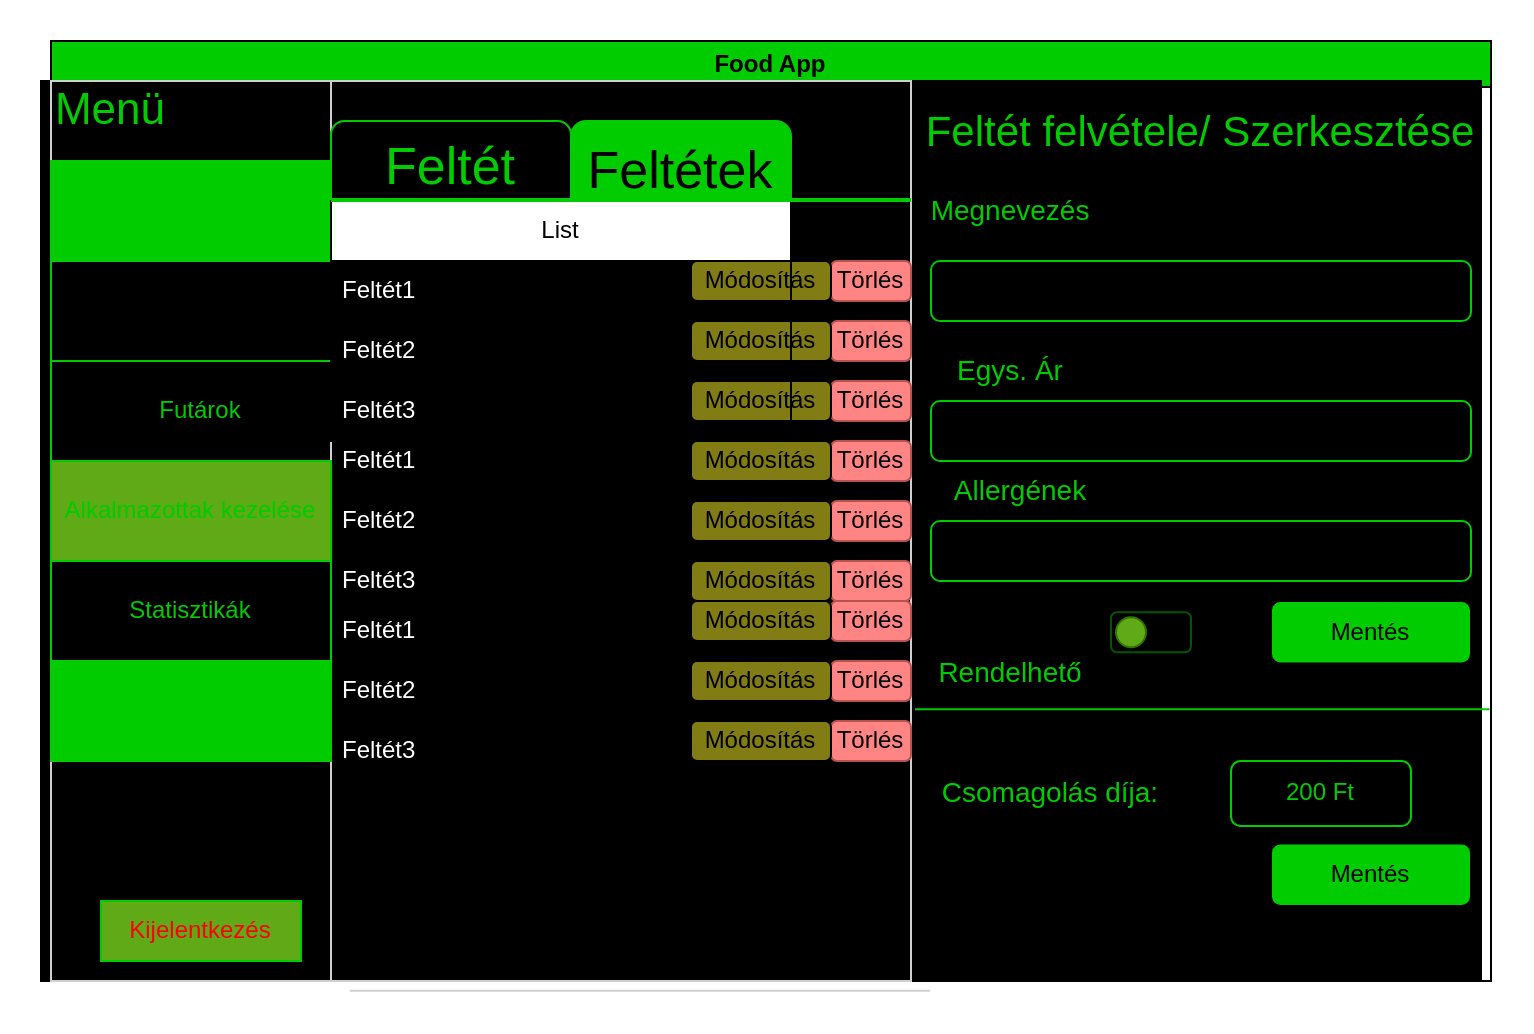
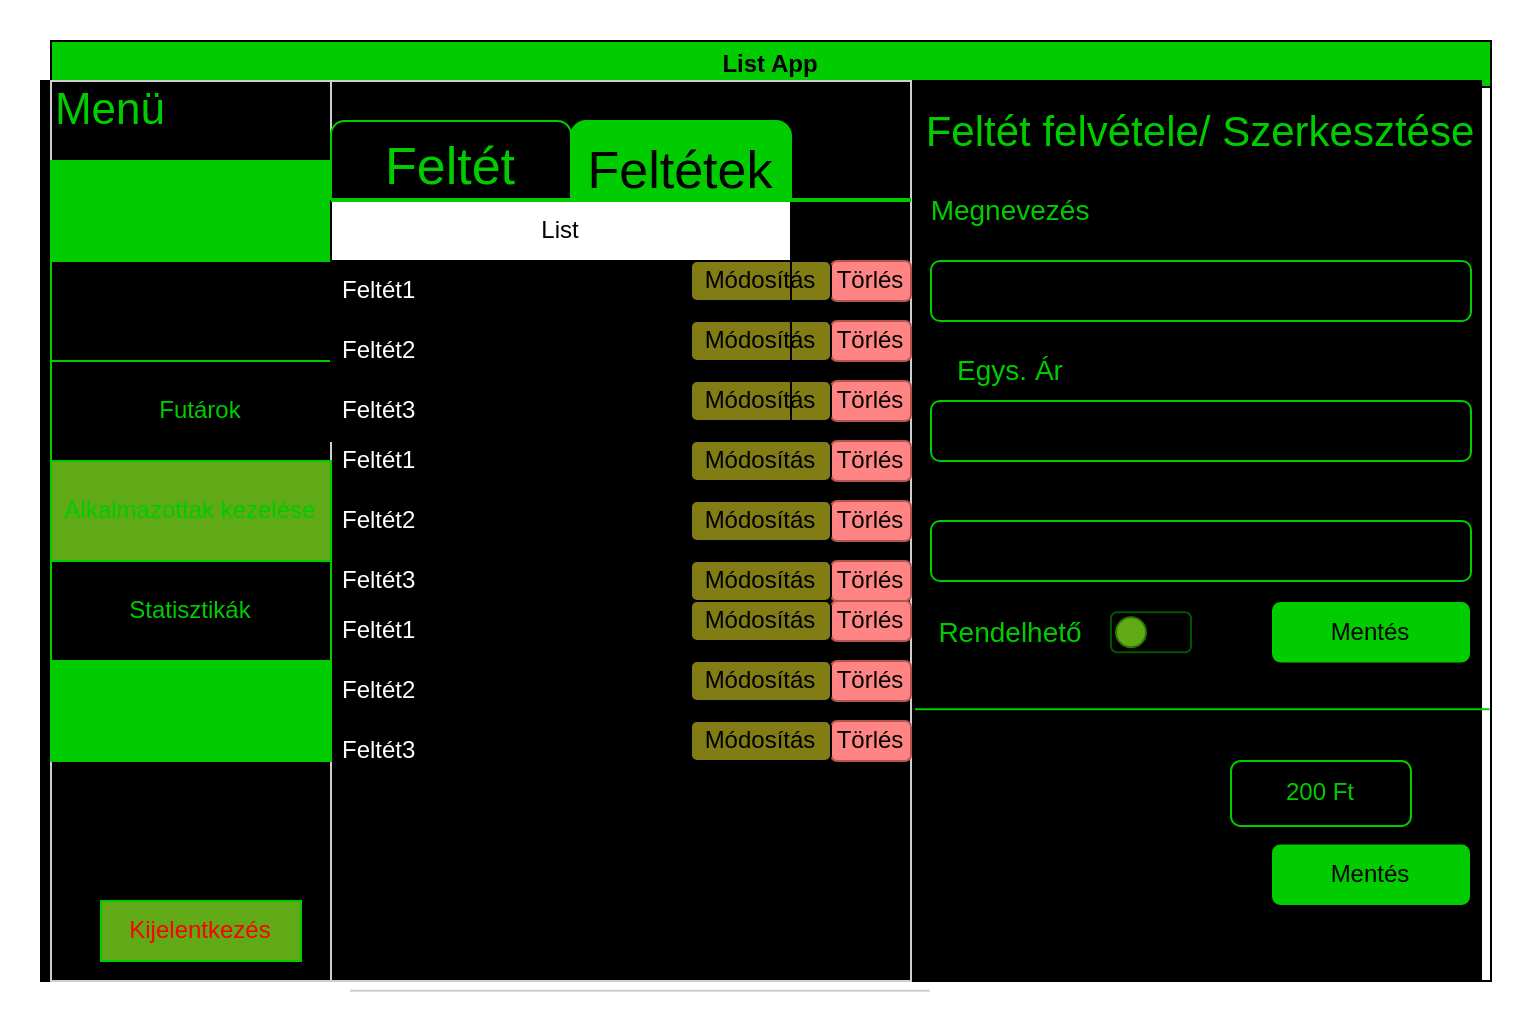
  <mxCell id="0" />
  <mxCell id="1" parent="0" />
- <mxCell id="2" value="Food App" style="swimlane;whiteSpace=wrap;html=1;fillColor=#00CC00;" parent="1" vertex="1"><mxGeometry width="720" height="470" as="geometry" x="25" y="20" /></mxCell>
+ <mxCell id="2" value="List App" style="swimlane;whiteSpace=wrap;html=1;fillColor=#00CC00;" parent="1" vertex="1"><mxGeometry width="720" height="470" as="geometry" x="25" y="20" /></mxCell>
  <mxCell id="3" value="" style="rounded=0;whiteSpace=wrap;html=1;fillColor=#000000;" parent="2" vertex="1"><mxGeometry x="-5" y="20" width="720" height="450" as="geometry" /></mxCell>
- <mxCell id="4" value="&lt;div&gt;&lt;font style=&quot;font-size: 14px;&quot; color=&quot;#00cc00&quot;&gt;Csomagolás díja:&lt;br&gt;&lt;/font&gt;&lt;/div&gt;" style="text;html=1;align=center;verticalAlign=middle;whiteSpace=wrap;rounded=0;" vertex="1" parent="2"><mxGeometry x="440" y="361.25" width="120" height="30" as="geometry" /></mxCell>
  <mxCell id="5" value="&lt;font color=&quot;#00cc00&quot;&gt;200 Ft&lt;/font&gt;" style="rounded=1;whiteSpace=wrap;html=1;fillColor=#000000;strokeColor=#00CC00;" vertex="1" parent="2"><mxGeometry x="590" y="360" width="90" height="32.5" as="geometry" /></mxCell>
  <mxCell id="6" value="&lt;div&gt;Mentés&lt;/div&gt;" style="rounded=1;whiteSpace=wrap;html=1;fillColor=#00CC00;" vertex="1" parent="2"><mxGeometry x="610" y="401.25" width="100" height="31.25" as="geometry" /></mxCell>
  <mxCell id="7" value="" style="rounded=0;whiteSpace=wrap;html=1;fillColor=#000000;strokeColor=#CFCFCF;" parent="1" vertex="1"><mxGeometry y="40" width="150" height="450" as="geometry" x="25" /></mxCell>
  <mxCell id="8" value="&lt;font color=&quot;#00cc00&quot;&gt;Rendelés felvétele&lt;/font&gt;" style="rounded=0;whiteSpace=wrap;html=1;fillColor=#00cc00;strokeColor=#00CC00;" parent="1" vertex="1"><mxGeometry y="80" width="150" height="50" as="geometry" x="25" /></mxCell>
  <mxCell id="9" value="&lt;font style=&quot;font-size: 22px;&quot; color=&quot;#00cc00&quot;&gt;Menü&lt;/font&gt;" style="text;html=1;align=center;verticalAlign=middle;whiteSpace=wrap;rounded=0;" parent="1" vertex="1"><mxGeometry y="40" width="60" height="30" as="geometry" x="25" /></mxCell>
  <mxCell id="10" value="" style="rounded=0;whiteSpace=wrap;html=1;fillColor=#000000;strokeColor=#00CC00;" parent="1" vertex="1"><mxGeometry y="130" width="150" height="50" as="geometry" x="25" /></mxCell>
  <mxCell id="11" value="" style="rounded=0;whiteSpace=wrap;html=1;fillColor=#000000;strokeColor=#00CC00;" parent="1" vertex="1"><mxGeometry y="180" width="150" height="50" as="geometry" x="25" /></mxCell>
  <mxCell id="12" value="&lt;font color=&quot;#ff0000&quot;&gt;Kijelentkezés&lt;/font&gt;" style="rounded=0;whiteSpace=wrap;html=1;fillColor=#60a917;strokeColor=#00CC00;" parent="1" vertex="1"><mxGeometry x="50" y="450" width="100" height="30" as="geometry" /></mxCell>
  <mxCell id="13" value="" style="rounded=0;whiteSpace=wrap;html=1;fillColor=#000000;strokeColor=#CFCFCF;" parent="1" vertex="1"><mxGeometry x="165" y="40" width="290" height="450" as="geometry" /></mxCell>
  <mxCell id="14" style="edgeStyle=orthogonalEdgeStyle;rounded=0;orthogonalLoop=1;jettySize=auto;html=1;exitX=0.75;exitY=1;exitDx=0;exitDy=0;" parent="1" edge="1"><mxGeometry relative="1" as="geometry"><mxPoint x="395" y="290" as="sourcePoint" /><mxPoint x="335" y="290" as="targetPoint" /></mxGeometry></mxCell>
  <mxCell id="15" style="edgeStyle=orthogonalEdgeStyle;rounded=0;orthogonalLoop=1;jettySize=auto;html=1;exitX=0.5;exitY=1;exitDx=0;exitDy=0;" parent="1" edge="1"><mxGeometry relative="1" as="geometry"><mxPoint x="505" y="77.5" as="sourcePoint" /><mxPoint x="505" y="77.5" as="targetPoint" /></mxGeometry></mxCell>
  <mxCell id="16" value="&lt;div&gt;&lt;font color=&quot;#00cc00&quot;&gt;Alkalmazottak kezelése&lt;br&gt;&lt;/font&gt;&lt;/div&gt;" style="rounded=0;whiteSpace=wrap;html=1;fillColor=#60a917;strokeColor=#00CC00;" parent="1" vertex="1"><mxGeometry y="230" width="140" height="50" as="geometry" x="25" /></mxCell>
  <mxCell id="17" value="&lt;div&gt;&lt;font color=&quot;#00cc00&quot;&gt;Statisztikák&lt;br&gt;&lt;/font&gt;&lt;/div&gt;" style="rounded=0;whiteSpace=wrap;html=1;fillColor=#000000;strokeColor=#00CC00;" parent="1" vertex="1"><mxGeometry y="280" width="140" height="50" as="geometry" x="25" /></mxCell>
  <mxCell id="18" value="" style="endArrow=none;html=1;rounded=0;exitX=0;exitY=0.5;exitDx=0;exitDy=0;entryX=1;entryY=0.5;entryDx=0;entryDy=0;strokeColor=#CFCFCF;" parent="1" edge="1"><mxGeometry width="50" height="50" relative="1" as="geometry"><mxPoint x="174.42" y="494.83" as="sourcePoint" /><mxPoint x="464.42" y="494.83" as="targetPoint" /></mxGeometry></mxCell>
  <mxCell id="19" value="&lt;div&gt;&lt;font color=&quot;#00cc00&quot;&gt;Futárok&lt;br&gt;&lt;/font&gt;&lt;/div&gt;" style="rounded=1;whiteSpace=wrap;html=1;fillColor=#000000;" parent="1" vertex="1"><mxGeometry x="35" y="190" width="130" height="30" as="geometry" /></mxCell>
  <mxCell id="20" value="" style="rounded=0;whiteSpace=wrap;html=1;fillColor=#00CC00;strokeColor=#00CC00;" vertex="1" parent="1"><mxGeometry y="330" width="140" height="50" as="geometry" x="25" /></mxCell>
  <mxCell id="21" value="&lt;div&gt;Törlés&lt;/div&gt;" style="rounded=1;whiteSpace=wrap;html=1;fillColor=#FF8585;strokeColor=#b85450;" vertex="1" parent="1"><mxGeometry x="415" y="130" width="40" height="20" as="geometry" /></mxCell>
  <mxCell id="22" value="" style="rounded=1;whiteSpace=wrap;html=1;strokeColor=#00CC00;fillColor=#000000;" vertex="1" parent="1"><mxGeometry x="465" y="130" width="270" height="30" as="geometry" /></mxCell>
  <mxCell id="23" value="&lt;font style=&quot;font-size: 21px;&quot; color=&quot;#00cc00&quot;&gt;Feltét felvétele/ Szerkesztése&lt;/font&gt;" style="text;html=1;align=center;verticalAlign=middle;whiteSpace=wrap;rounded=0;" vertex="1" parent="1"><mxGeometry x="455" y="50" width="290" height="30" as="geometry" /></mxCell>
  <mxCell id="24" value="" style="rounded=1;whiteSpace=wrap;html=1;strokeColor=#00CC00;fillColor=#000000;" vertex="1" parent="1"><mxGeometry x="465" y="200" width="270" height="30" as="geometry" /></mxCell>
  <mxCell id="25" value="&lt;div&gt;&lt;font style=&quot;font-size: 14px;&quot; color=&quot;#00cc00&quot;&gt;Megnevezés&lt;/font&gt;&lt;/div&gt;" style="text;html=1;align=center;verticalAlign=middle;whiteSpace=wrap;rounded=0;" vertex="1" parent="1"><mxGeometry x="465" y="90" width="80" height="30" as="geometry" /></mxCell>
  <mxCell id="26" value="&lt;div&gt;Módosítás&lt;/div&gt;" style="rounded=1;whiteSpace=wrap;html=1;fillColor=#827C14;" vertex="1" parent="1"><mxGeometry x="345" y="130" width="70" height="20" as="geometry" /></mxCell>
  <mxCell id="27" value="&lt;div&gt;Törlés&lt;/div&gt;" style="rounded=1;whiteSpace=wrap;html=1;fillColor=#FF8585;strokeColor=#b85450;" vertex="1" parent="1"><mxGeometry x="415" y="160" width="40" height="20" as="geometry" /></mxCell>
  <mxCell id="28" value="&lt;div&gt;Módosítás&lt;/div&gt;" style="rounded=1;whiteSpace=wrap;html=1;fillColor=#827C14;" vertex="1" parent="1"><mxGeometry x="345" y="160" width="70" height="20" as="geometry" /></mxCell>
  <mxCell id="29" value="&lt;div&gt;Törlés&lt;/div&gt;" style="rounded=1;whiteSpace=wrap;html=1;fillColor=#FF8585;strokeColor=#b85450;" vertex="1" parent="1"><mxGeometry x="415" y="190" width="40" height="20" as="geometry" /></mxCell>
  <mxCell id="30" value="&lt;div&gt;Módosítás&lt;/div&gt;" style="rounded=1;whiteSpace=wrap;html=1;fillColor=#827C14;" vertex="1" parent="1"><mxGeometry x="345" y="190" width="70" height="20" as="geometry" /></mxCell>
  <mxCell id="31" value="&lt;font color=&quot;#ffffff&quot;&gt;Feltét1&lt;/font&gt;" style="text;strokeColor=none;fillColor=none;align=left;verticalAlign=middle;spacingLeft=4;spacingRight=4;overflow=hidden;points=[[0,0.5],[1,0.5]];portConstraint=eastwest;rotatable=0;whiteSpace=wrap;html=1;" vertex="1" parent="1"><mxGeometry x="165" y="215" width="230" height="30" as="geometry" /></mxCell>
  <mxCell id="32" value="&lt;font color=&quot;#ffffff&quot;&gt;Feltét2&lt;/font&gt;" style="text;strokeColor=none;fillColor=none;align=left;verticalAlign=middle;spacingLeft=4;spacingRight=4;overflow=hidden;points=[[0,0.5],[1,0.5]];portConstraint=eastwest;rotatable=0;whiteSpace=wrap;html=1;" vertex="1" parent="1"><mxGeometry x="165" y="245" width="230" height="30" as="geometry" /></mxCell>
  <mxCell id="33" value="&lt;font color=&quot;#ffffff&quot;&gt;Feltét3&lt;/font&gt;" style="text;strokeColor=none;fillColor=none;align=left;verticalAlign=middle;spacingLeft=4;spacingRight=4;overflow=hidden;points=[[0,0.5],[1,0.5]];portConstraint=eastwest;rotatable=0;whiteSpace=wrap;html=1;" vertex="1" parent="1"><mxGeometry x="165" y="275" width="230" height="30" as="geometry" /></mxCell>
  <mxCell id="34" value="&lt;div&gt;Törlés&lt;/div&gt;" style="rounded=1;whiteSpace=wrap;html=1;fillColor=#FF8585;strokeColor=#b85450;" vertex="1" parent="1"><mxGeometry x="415" y="220" width="40" height="20" as="geometry" /></mxCell>
  <mxCell id="35" value="&lt;div&gt;Módosítás&lt;/div&gt;" style="rounded=1;whiteSpace=wrap;html=1;fillColor=#827C14;" vertex="1" parent="1"><mxGeometry x="345" y="220" width="70" height="20" as="geometry" /></mxCell>
  <mxCell id="36" value="&lt;div&gt;Törlés&lt;/div&gt;" style="rounded=1;whiteSpace=wrap;html=1;fillColor=#FF8585;strokeColor=#b85450;" vertex="1" parent="1"><mxGeometry x="415" y="250" width="40" height="20" as="geometry" /></mxCell>
  <mxCell id="37" value="&lt;div&gt;Módosítás&lt;/div&gt;" style="rounded=1;whiteSpace=wrap;html=1;fillColor=#827C14;" vertex="1" parent="1"><mxGeometry x="345" y="250" width="70" height="20" as="geometry" /></mxCell>
  <mxCell id="38" value="&lt;div&gt;Törlés&lt;/div&gt;" style="rounded=1;whiteSpace=wrap;html=1;fillColor=#FF8585;strokeColor=#b85450;" vertex="1" parent="1"><mxGeometry x="415" y="280" width="40" height="20" as="geometry" /></mxCell>
  <mxCell id="39" value="&lt;div&gt;Módosítás&lt;/div&gt;" style="rounded=1;whiteSpace=wrap;html=1;fillColor=#827C14;" vertex="1" parent="1"><mxGeometry x="345" y="280" width="70" height="20" as="geometry" /></mxCell>
  <mxCell id="40" value="&lt;font color=&quot;#ffffff&quot;&gt;Feltét1&lt;/font&gt;" style="text;strokeColor=none;fillColor=none;align=left;verticalAlign=middle;spacingLeft=4;spacingRight=4;overflow=hidden;points=[[0,0.5],[1,0.5]];portConstraint=eastwest;rotatable=0;whiteSpace=wrap;html=1;" vertex="1" parent="1"><mxGeometry x="165" y="300" width="230" height="30" as="geometry" /></mxCell>
  <mxCell id="41" value="&lt;font color=&quot;#ffffff&quot;&gt;Feltét2&lt;/font&gt;" style="text;strokeColor=none;fillColor=none;align=left;verticalAlign=middle;spacingLeft=4;spacingRight=4;overflow=hidden;points=[[0,0.5],[1,0.5]];portConstraint=eastwest;rotatable=0;whiteSpace=wrap;html=1;" vertex="1" parent="1"><mxGeometry x="165" y="330" width="230" height="30" as="geometry" /></mxCell>
  <mxCell id="42" value="&lt;font color=&quot;#ffffff&quot;&gt;Feltét3&lt;/font&gt;" style="text;strokeColor=none;fillColor=none;align=left;verticalAlign=middle;spacingLeft=4;spacingRight=4;overflow=hidden;points=[[0,0.5],[1,0.5]];portConstraint=eastwest;rotatable=0;whiteSpace=wrap;html=1;" vertex="1" parent="1"><mxGeometry x="165" y="360" width="230" height="30" as="geometry" /></mxCell>
  <mxCell id="43" value="&lt;div&gt;Törlés&lt;/div&gt;" style="rounded=1;whiteSpace=wrap;html=1;fillColor=#FF8585;strokeColor=#b85450;" vertex="1" parent="1"><mxGeometry x="415" y="300" width="40" height="20" as="geometry" /></mxCell>
  <mxCell id="44" value="&lt;div&gt;Módosítás&lt;/div&gt;" style="rounded=1;whiteSpace=wrap;html=1;fillColor=#827C14;" vertex="1" parent="1"><mxGeometry x="345" y="300" width="70" height="20" as="geometry" /></mxCell>
  <mxCell id="45" value="&lt;div&gt;Törlés&lt;/div&gt;" style="rounded=1;whiteSpace=wrap;html=1;fillColor=#FF8585;strokeColor=#b85450;" vertex="1" parent="1"><mxGeometry x="415" y="330" width="40" height="20" as="geometry" /></mxCell>
  <mxCell id="46" value="&lt;div&gt;Módosítás&lt;/div&gt;" style="rounded=1;whiteSpace=wrap;html=1;fillColor=#827C14;" vertex="1" parent="1"><mxGeometry x="345" y="330" width="70" height="20" as="geometry" /></mxCell>
  <mxCell id="47" value="&lt;div&gt;Törlés&lt;/div&gt;" style="rounded=1;whiteSpace=wrap;html=1;fillColor=#FF8585;strokeColor=#b85450;" vertex="1" parent="1"><mxGeometry x="415" y="360" width="40" height="20" as="geometry" /></mxCell>
  <mxCell id="48" value="&lt;div&gt;Módosítás&lt;/div&gt;" style="rounded=1;whiteSpace=wrap;html=1;fillColor=#827C14;" vertex="1" parent="1"><mxGeometry x="345" y="360" width="70" height="20" as="geometry" /></mxCell>
  <mxCell id="49" value="&lt;div&gt;&lt;font style=&quot;font-size: 14px;&quot; color=&quot;#00cc00&quot;&gt;Egys. Ár&lt;/font&gt;&lt;/div&gt;" style="text;html=1;align=center;verticalAlign=middle;whiteSpace=wrap;rounded=0;" vertex="1" parent="1"><mxGeometry x="475" y="170" width="60" height="30" as="geometry" /></mxCell>
  <mxCell id="50" value="" style="rounded=1;whiteSpace=wrap;html=1;strokeColor=#00CC00;fillColor=#000000;" vertex="1" parent="1"><mxGeometry x="465" y="260" width="270" height="30" as="geometry" /></mxCell>
- <mxCell id="51" value="&lt;div&gt;&lt;font style=&quot;font-size: 14px;&quot; color=&quot;#00cc00&quot;&gt;Allergének&lt;/font&gt;&lt;/div&gt;" style="text;html=1;align=center;verticalAlign=middle;whiteSpace=wrap;rounded=0;" vertex="1" parent="1"><mxGeometry x="475" y="230" width="70" height="30" as="geometry" /></mxCell>
  <mxCell id="52" value="" style="rounded=1;whiteSpace=wrap;html=1;fillColor=#000000;fontColor=#ffffff;strokeColor=#005700;" vertex="1" parent="1"><mxGeometry x="555" y="305.62" width="40" height="20" as="geometry" /></mxCell>
  <mxCell id="53" value="&lt;div style=&quot;font-size: 26px;&quot;&gt;&lt;font color=&quot;#00cc00&quot; style=&quot;font-size: 26px;&quot;&gt;Feltét&lt;br&gt;&lt;/font&gt;&lt;/div&gt;" style="rounded=1;whiteSpace=wrap;html=1;fillColor=#000000;strokeColor=#00CC00;" vertex="1" parent="1"><mxGeometry x="165" y="60" width="120" height="45" as="geometry" /></mxCell>
  <mxCell id="54" value="" style="ellipse;whiteSpace=wrap;html=1;aspect=fixed;fillColor=#60a917;fontColor=#ffffff;strokeColor=#2D7600;" vertex="1" parent="1"><mxGeometry x="557.5" y="308.12" width="15" height="15" as="geometry" /></mxCell>
- <mxCell id="55" value="&lt;div&gt;&lt;font style=&quot;font-size: 14px;&quot; color=&quot;#00cc00&quot;&gt;Rendelhető&lt;/font&gt;&lt;/div&gt;" style="text;html=1;align=center;verticalAlign=middle;whiteSpace=wrap;rounded=0;" vertex="1" parent="1"><mxGeometry x="465" y="320.62" width="80" height="30" as="geometry" /></mxCell>
+ <mxCell id="55" value="&lt;div&gt;&lt;font style=&quot;font-size: 14px;&quot; color=&quot;#00cc00&quot;&gt;Rendelhető&lt;/font&gt;&lt;/div&gt;" style="text;html=1;align=center;verticalAlign=middle;whiteSpace=wrap;rounded=0;" vertex="1" parent="1"><mxGeometry x="465" y="300.62" width="80" height="30" as="geometry" /></mxCell>
  <mxCell id="56" value="&lt;div&gt;Mentés&lt;/div&gt;" style="rounded=1;whiteSpace=wrap;html=1;fillColor=#00CC00;" vertex="1" parent="1"><mxGeometry x="635" y="300" width="100" height="31.25" as="geometry" /></mxCell>
  <mxCell id="57" value="" style="endArrow=none;html=1;rounded=0;strokeColor=#00CC00;" edge="1" parent="1"><mxGeometry width="50" height="50" relative="1" as="geometry"><mxPoint x="165" y="99" as="sourcePoint" /><mxPoint x="455" y="99" as="targetPoint" /></mxGeometry></mxCell>
  <mxCell id="58" value="&lt;div style=&quot;font-size: 26px;&quot;&gt;&lt;font style=&quot;font-size: 26px;&quot;&gt;Feltétek&lt;/font&gt;&lt;/div&gt;" style="rounded=1;whiteSpace=wrap;html=1;fillColor=#00CC00;strokeColor=#00CC00;" vertex="1" parent="1"><mxGeometry x="285" y="60" width="110" height="50" as="geometry" /></mxCell>
  <mxCell id="59" value="List" style="swimlane;fontStyle=0;childLayout=stackLayout;horizontal=1;startSize=30;horizontalStack=0;resizeParent=1;resizeParentMax=0;resizeLast=0;collapsible=1;marginBottom=0;whiteSpace=wrap;html=1;" vertex="1" parent="1"><mxGeometry x="165" y="100" width="230" height="120" as="geometry" /></mxCell>
  <mxCell id="60" value="&lt;font color=&quot;#ffffff&quot;&gt;Feltét1&lt;/font&gt;" style="text;strokeColor=none;fillColor=none;align=left;verticalAlign=middle;spacingLeft=4;spacingRight=4;overflow=hidden;points=[[0,0.5],[1,0.5]];portConstraint=eastwest;rotatable=0;whiteSpace=wrap;html=1;" vertex="1" parent="59"><mxGeometry y="30" width="230" height="30" as="geometry" /></mxCell>
  <mxCell id="61" value="&lt;font color=&quot;#ffffff&quot;&gt;Feltét2&lt;/font&gt;" style="text;strokeColor=none;fillColor=none;align=left;verticalAlign=middle;spacingLeft=4;spacingRight=4;overflow=hidden;points=[[0,0.5],[1,0.5]];portConstraint=eastwest;rotatable=0;whiteSpace=wrap;html=1;" vertex="1" parent="59"><mxGeometry y="60" width="230" height="30" as="geometry" /></mxCell>
  <mxCell id="62" value="&lt;div&gt;&lt;font color=&quot;#ffffff&quot;&gt;Feltét3&lt;/font&gt;&lt;/div&gt;" style="text;strokeColor=none;fillColor=none;align=left;verticalAlign=middle;spacingLeft=4;spacingRight=4;overflow=hidden;points=[[0,0.5],[1,0.5]];portConstraint=eastwest;rotatable=0;whiteSpace=wrap;html=1;" vertex="1" parent="59"><mxGeometry y="90" width="230" height="30" as="geometry" /></mxCell>
  <mxCell id="63" value="" style="endArrow=none;html=1;rounded=0;exitX=-0.003;exitY=0.116;exitDx=0;exitDy=0;exitPerimeter=0;strokeColor=#00CC00;" edge="1" parent="1"><mxGeometry width="50" height="50" relative="1" as="geometry"><mxPoint x="165" y="100" as="sourcePoint" /><mxPoint x="455" y="100" as="targetPoint" /></mxGeometry></mxCell>
  <mxCell id="64" value="" style="endArrow=none;html=1;rounded=0;exitX=1.007;exitY=0.698;exitDx=0;exitDy=0;exitPerimeter=0;entryX=1.006;entryY=0.698;entryDx=0;entryDy=0;entryPerimeter=0;strokeColor=#00CC00;" edge="1" parent="1" source="13" target="3"><mxGeometry width="50" height="50" relative="1" as="geometry"><mxPoint x="375" y="310" as="sourcePoint" /><mxPoint x="425" y="260" as="targetPoint" /></mxGeometry></mxCell>
